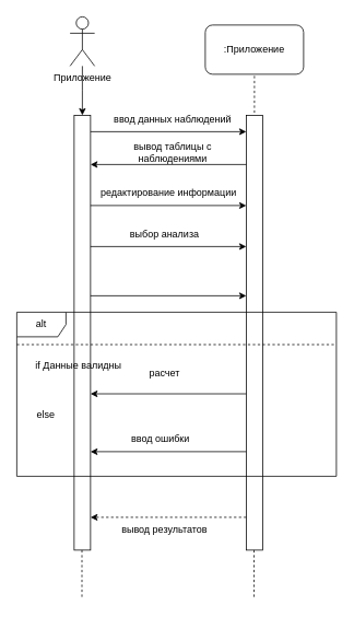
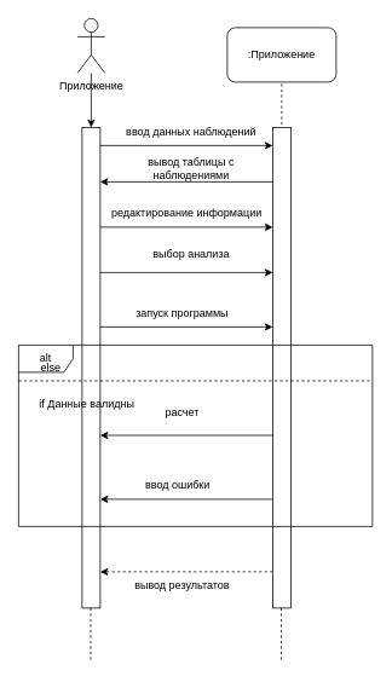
  <mxCell id="0" />
  <mxCell id="1" parent="0" />
  <mxCell id="2" style="edgeStyle=orthogonalEdgeStyle;rounded=0;orthogonalLoop=1;jettySize=auto;html=1;" parent="1" source="3" edge="1"><mxGeometry relative="1" as="geometry"><mxPoint x="100" y="140" as="targetPoint" /></mxGeometry></mxCell>
  <mxCell id="3" value="&lt;div&gt;Приложение&lt;/div&gt;" style="shape=umlActor;verticalLabelPosition=bottom;verticalAlign=top;html=1;outlineConnect=0;" parent="1" vertex="1"><mxGeometry x="85" y="20" width="30" height="60" as="geometry" /></mxCell>
  <mxCell id="4" value="" style="html=1;points=[];perimeter=orthogonalPerimeter;outlineConnect=0;targetShapes=umlLifeline;portConstraint=eastwest;newEdgeStyle={&quot;edgeStyle&quot;:&quot;elbowEdgeStyle&quot;,&quot;elbow&quot;:&quot;vertical&quot;,&quot;curved&quot;:0,&quot;rounded&quot;:0};" parent="1" vertex="1"><mxGeometry x="90" y="140" width="20" height="530" as="geometry" /></mxCell>
  <mxCell id="5" style="edgeStyle=orthogonalEdgeStyle;rounded=0;orthogonalLoop=1;jettySize=auto;html=1;endArrow=none;endFill=0;dashed=1;" parent="1" edge="1"><mxGeometry relative="1" as="geometry"><mxPoint x="310" y="140" as="targetPoint" /><mxPoint x="310" y="80" as="sourcePoint" /></mxGeometry></mxCell>
  <mxCell id="6" value=":Приложение" style="rounded=1;whiteSpace=wrap;html=1;" parent="1" vertex="1"><mxGeometry x="250" y="30" width="120" height="60" as="geometry" /></mxCell>
  <mxCell id="7" value="" style="html=1;points=[];perimeter=orthogonalPerimeter;outlineConnect=0;targetShapes=umlLifeline;portConstraint=eastwest;newEdgeStyle={&quot;edgeStyle&quot;:&quot;elbowEdgeStyle&quot;,&quot;elbow&quot;:&quot;vertical&quot;,&quot;curved&quot;:0,&quot;rounded&quot;:0};" parent="1" vertex="1"><mxGeometry x="300" y="140" width="20" height="530" as="geometry" /></mxCell>
  <mxCell id="8" value="" style="endArrow=classic;html=1;rounded=0;" parent="1" target="7" edge="1"><mxGeometry width="50" height="50" relative="1" as="geometry"><mxPoint x="110" y="160" as="sourcePoint" /><mxPoint x="200" y="140" as="targetPoint" /></mxGeometry></mxCell>
  <mxCell id="9" value="ввод данных наблюдений" style="text;html=1;align=center;verticalAlign=middle;resizable=0;points=[];autosize=1;strokeColor=none;fillColor=none;" parent="1" vertex="1"><mxGeometry x="125" y="130" width="170" height="30" as="geometry" /></mxCell>
  <mxCell id="10" value="" style="endArrow=classic;html=1;rounded=0;" parent="1" edge="1"><mxGeometry width="50" height="50" relative="1" as="geometry"><mxPoint x="300" y="200" as="sourcePoint" /><mxPoint x="110" y="200" as="targetPoint" /></mxGeometry></mxCell>
  <mxCell id="11" value="вывод таблицы с &lt;br&gt;наблюдениями" style="text;html=1;align=center;verticalAlign=middle;resizable=0;points=[];autosize=1;strokeColor=none;fillColor=none;" parent="1" vertex="1"><mxGeometry x="150" y="165" width="120" height="40" as="geometry" /></mxCell>
  <mxCell id="12" value="" style="endArrow=classic;html=1;rounded=0;" parent="1" edge="1"><mxGeometry width="50" height="50" relative="1" as="geometry"><mxPoint x="110" y="250" as="sourcePoint" /><mxPoint x="300" y="250" as="targetPoint" /></mxGeometry></mxCell>
  <mxCell id="13" value="редактирование информации" style="text;html=1;align=center;verticalAlign=middle;resizable=0;points=[];autosize=1;strokeColor=none;fillColor=none;" parent="1" vertex="1"><mxGeometry x="110" y="220" width="190" height="30" as="geometry" /></mxCell>
  <mxCell id="14" value="alt" style="shape=umlFrame;whiteSpace=wrap;html=1;pointerEvents=0;" parent="1" vertex="1"><mxGeometry x="20" y="380" width="390" height="200" as="geometry" /></mxCell>
  <mxCell id="15" value="if Данные валидны" style="text;html=1;align=center;verticalAlign=middle;resizable=0;points=[];autosize=1;strokeColor=none;fillColor=none;" parent="1" vertex="1"><mxGeometry x="30" y="430" width="130" height="30" as="geometry" /></mxCell>
  <mxCell id="16" value="" style="endArrow=none;dashed=1;html=1;rounded=0;" parent="1" edge="1"><mxGeometry width="50" height="50" relative="1" as="geometry"><mxPoint x="20" y="419.5" as="sourcePoint" /><mxPoint x="410" y="419.5" as="targetPoint" /></mxGeometry></mxCell>
  <mxCell id="17" value="" style="endArrow=classic;html=1;rounded=0;" parent="1" edge="1"><mxGeometry width="50" height="50" relative="1" as="geometry"><mxPoint x="110" y="300" as="sourcePoint" /><mxPoint x="300" y="300" as="targetPoint" /></mxGeometry></mxCell>
- <mxCell id="18" value="выбор анализа" style="text;html=1;align=center;verticalAlign=middle;resizable=0;points=[];autosize=1;strokeColor=none;fillColor=none;" parent="1" vertex="1"><mxGeometry x="145" y="270" width="110" height="30" as="geometry" /></mxCell>
+ <mxCell id="18" value="выбор анализа" style="text;html=1;align=center;verticalAlign=middle;resizable=0;points=[];autosize=1;strokeColor=none;fillColor=none;" parent="1" vertex="1"><mxGeometry x="155" y="265" width="110" height="30" as="geometry" /></mxCell>
  <mxCell id="19" value="расчет" style="text;html=1;align=center;verticalAlign=middle;resizable=0;points=[];autosize=1;strokeColor=none;fillColor=none;" parent="1" vertex="1"><mxGeometry x="170" y="440" width="60" height="30" as="geometry" /></mxCell>
- <mxCell id="20" value="else" style="text;html=1;align=center;verticalAlign=middle;resizable=0;points=[];autosize=1;strokeColor=none;fillColor=none;" parent="1" vertex="1"><mxGeometry x="30" y="490" width="50" height="30" as="geometry" /></mxCell>
+ <mxCell id="20" value="else" style="text;html=1;align=center;verticalAlign=middle;resizable=0;points=[];autosize=1;strokeColor=none;fillColor=none;" parent="1" vertex="1"><mxGeometry x="30" y="390" width="50" height="30" as="geometry" /></mxCell>
  <mxCell id="21" value="ввод ошибки" style="text;html=1;align=center;verticalAlign=middle;resizable=0;points=[];autosize=1;strokeColor=none;fillColor=none;" parent="1" vertex="1"><mxGeometry x="135" y="520" width="120" height="30" as="geometry" /></mxCell>
  <mxCell id="22" value="" style="endArrow=classic;html=1;rounded=0;dashed=1;" parent="1" edge="1"><mxGeometry width="50" height="50" relative="1" as="geometry"><mxPoint x="300" y="630" as="sourcePoint" /><mxPoint x="110" y="630" as="targetPoint" /></mxGeometry></mxCell>
  <mxCell id="23" value="вывод результатов" style="text;html=1;align=center;verticalAlign=middle;resizable=0;points=[];autosize=1;strokeColor=none;fillColor=none;" parent="1" vertex="1"><mxGeometry x="135" y="630" width="130" height="30" as="geometry" /></mxCell>
  <mxCell id="24" style="edgeStyle=orthogonalEdgeStyle;rounded=0;orthogonalLoop=1;jettySize=auto;html=1;endArrow=none;endFill=0;dashed=1;" parent="1" edge="1"><mxGeometry relative="1" as="geometry"><mxPoint x="99.5" y="730" as="targetPoint" /><mxPoint x="99.5" y="670" as="sourcePoint" /></mxGeometry></mxCell>
  <mxCell id="25" style="edgeStyle=orthogonalEdgeStyle;rounded=0;orthogonalLoop=1;jettySize=auto;html=1;endArrow=none;endFill=0;dashed=1;" parent="1" edge="1"><mxGeometry relative="1" as="geometry"><mxPoint x="309.5" y="730" as="targetPoint" /><mxPoint x="309.5" y="670" as="sourcePoint" /></mxGeometry></mxCell>
  <mxCell id="26" value="" style="endArrow=classic;html=1;rounded=0;" edge="1" parent="1"><mxGeometry width="50" height="50" relative="1" as="geometry"><mxPoint x="110" y="360" as="sourcePoint" /><mxPoint x="300" y="360" as="targetPoint" /></mxGeometry></mxCell>
+ <mxCell id="27" value="запуск программы" style="text;html=1;align=center;verticalAlign=middle;resizable=0;points=[];autosize=1;strokeColor=none;fillColor=none;" vertex="1" parent="1"><mxGeometry x="135" y="330" width="130" height="30" as="geometry" /></mxCell>
  <mxCell id="28" value="" style="endArrow=classic;html=1;rounded=0;" edge="1" parent="1"><mxGeometry width="50" height="50" relative="1" as="geometry"><mxPoint x="300" y="479.5" as="sourcePoint" /><mxPoint x="110" y="479.5" as="targetPoint" /></mxGeometry></mxCell>
  <mxCell id="29" value="" style="endArrow=classic;html=1;rounded=0;" edge="1" parent="1"><mxGeometry width="50" height="50" relative="1" as="geometry"><mxPoint x="300" y="550" as="sourcePoint" /><mxPoint x="110" y="550" as="targetPoint" /></mxGeometry></mxCell>
